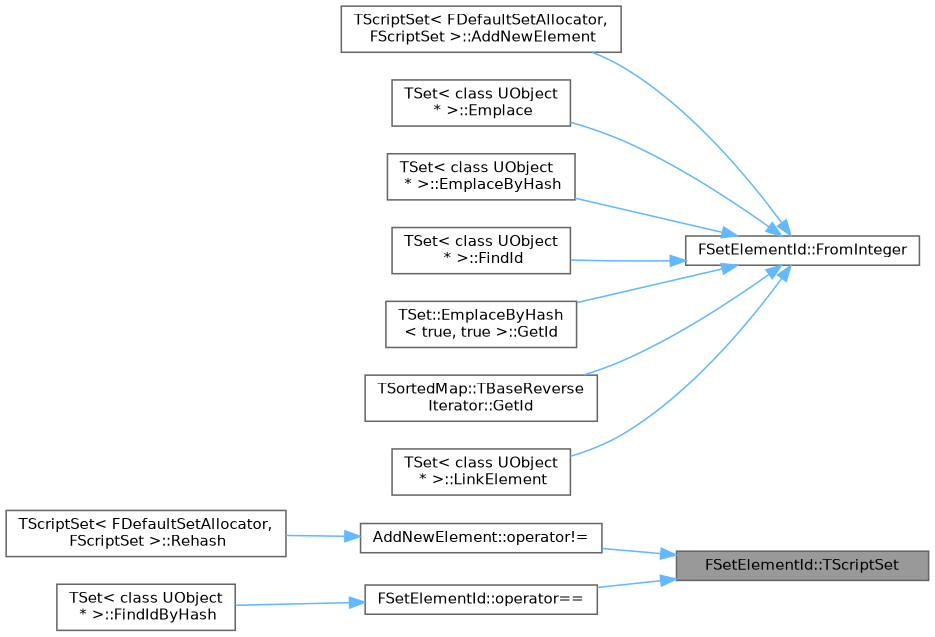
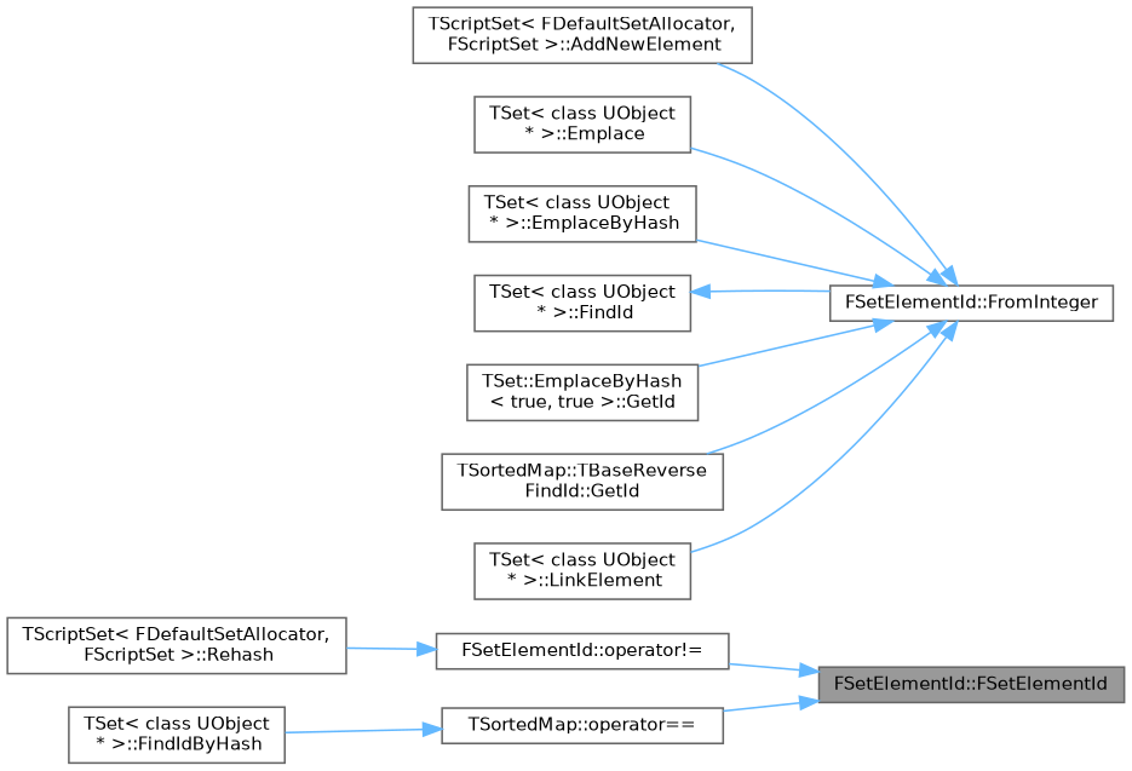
  digraph {
    rankdir=RL
    node [color=grey40 fillcolor=white fontname=Helvetica fontsize=10 shape=box style=filled]
    edge [color=steelblue1 dir=back fontname=Helvetica fontsize=10 labelfontname=Helvetica labelfontsize=10 style=solid]
-   n1 [color=gray40 fillcolor=grey60 fontcolor=black height=0.2 label="FSetElementId::TScriptSet" width=0.4]
-   n2 [height=0.2 label="AddNewElement::operator!=" width=0.4]
-   n3 [height=0.2 label="FSetElementId::operator==" width=0.4]
+   n1 [color=gray40 fillcolor=grey60 fontcolor=black height=0.2 label="FSetElementId::FSetElementId" width=0.4]
+   n2 [height=0.2 label="FSetElementId::operator!=" width=0.4]
+   n3 [height=0.2 label="TSortedMap::operator==" width=0.4]
    n4 [height=0.2 label="FSetElementId::FromInteger" width=0.4]
    n5 [height=0.2 label="TScriptSet\< FDefaultSetAllocator,\l FScriptSet \>::AddNewElement" width=0.4]
    n6 [height=0.2 label="TSet\< class UObject\l * \>::Emplace" width=0.4]
    n7 [height=0.2 label="TSet\< class UObject\l * \>::EmplaceByHash" width=0.4]
    n8 [height=0.2 label="TSet\< class UObject\l * \>::FindId" width=0.4]
    n9 [height=0.2 label="TSet::EmplaceByHash\l\< true, true \>::GetId" width=0.4]
-   n10 [height=0.2 label="TSortedMap::TBaseReverse\lIterator::GetId" width=0.4]
+   n10 [height=0.2 label="TSortedMap::TBaseReverse\lFindId::GetId" width=0.4]
    n11 [height=0.2 label="TSet\< class UObject\l * \>::LinkElement" width=0.4]
    n12 [height=0.2 label="TScriptSet\< FDefaultSetAllocator,\l FScriptSet \>::Rehash" width=0.4]
    n13 [height=0.2 label="TSet\< class UObject\l * \>::FindIdByHash" width=0.4]
    n1 -> n2
    n1 -> n3
    n2 -> n12
    n3 -> n13
    n4 -> n5
    n4 -> n6
    n4 -> n7
-   n4 -> n8
+   n8 -> n4
    n4 -> n9
    n4 -> n10
    n4 -> n11
  }
